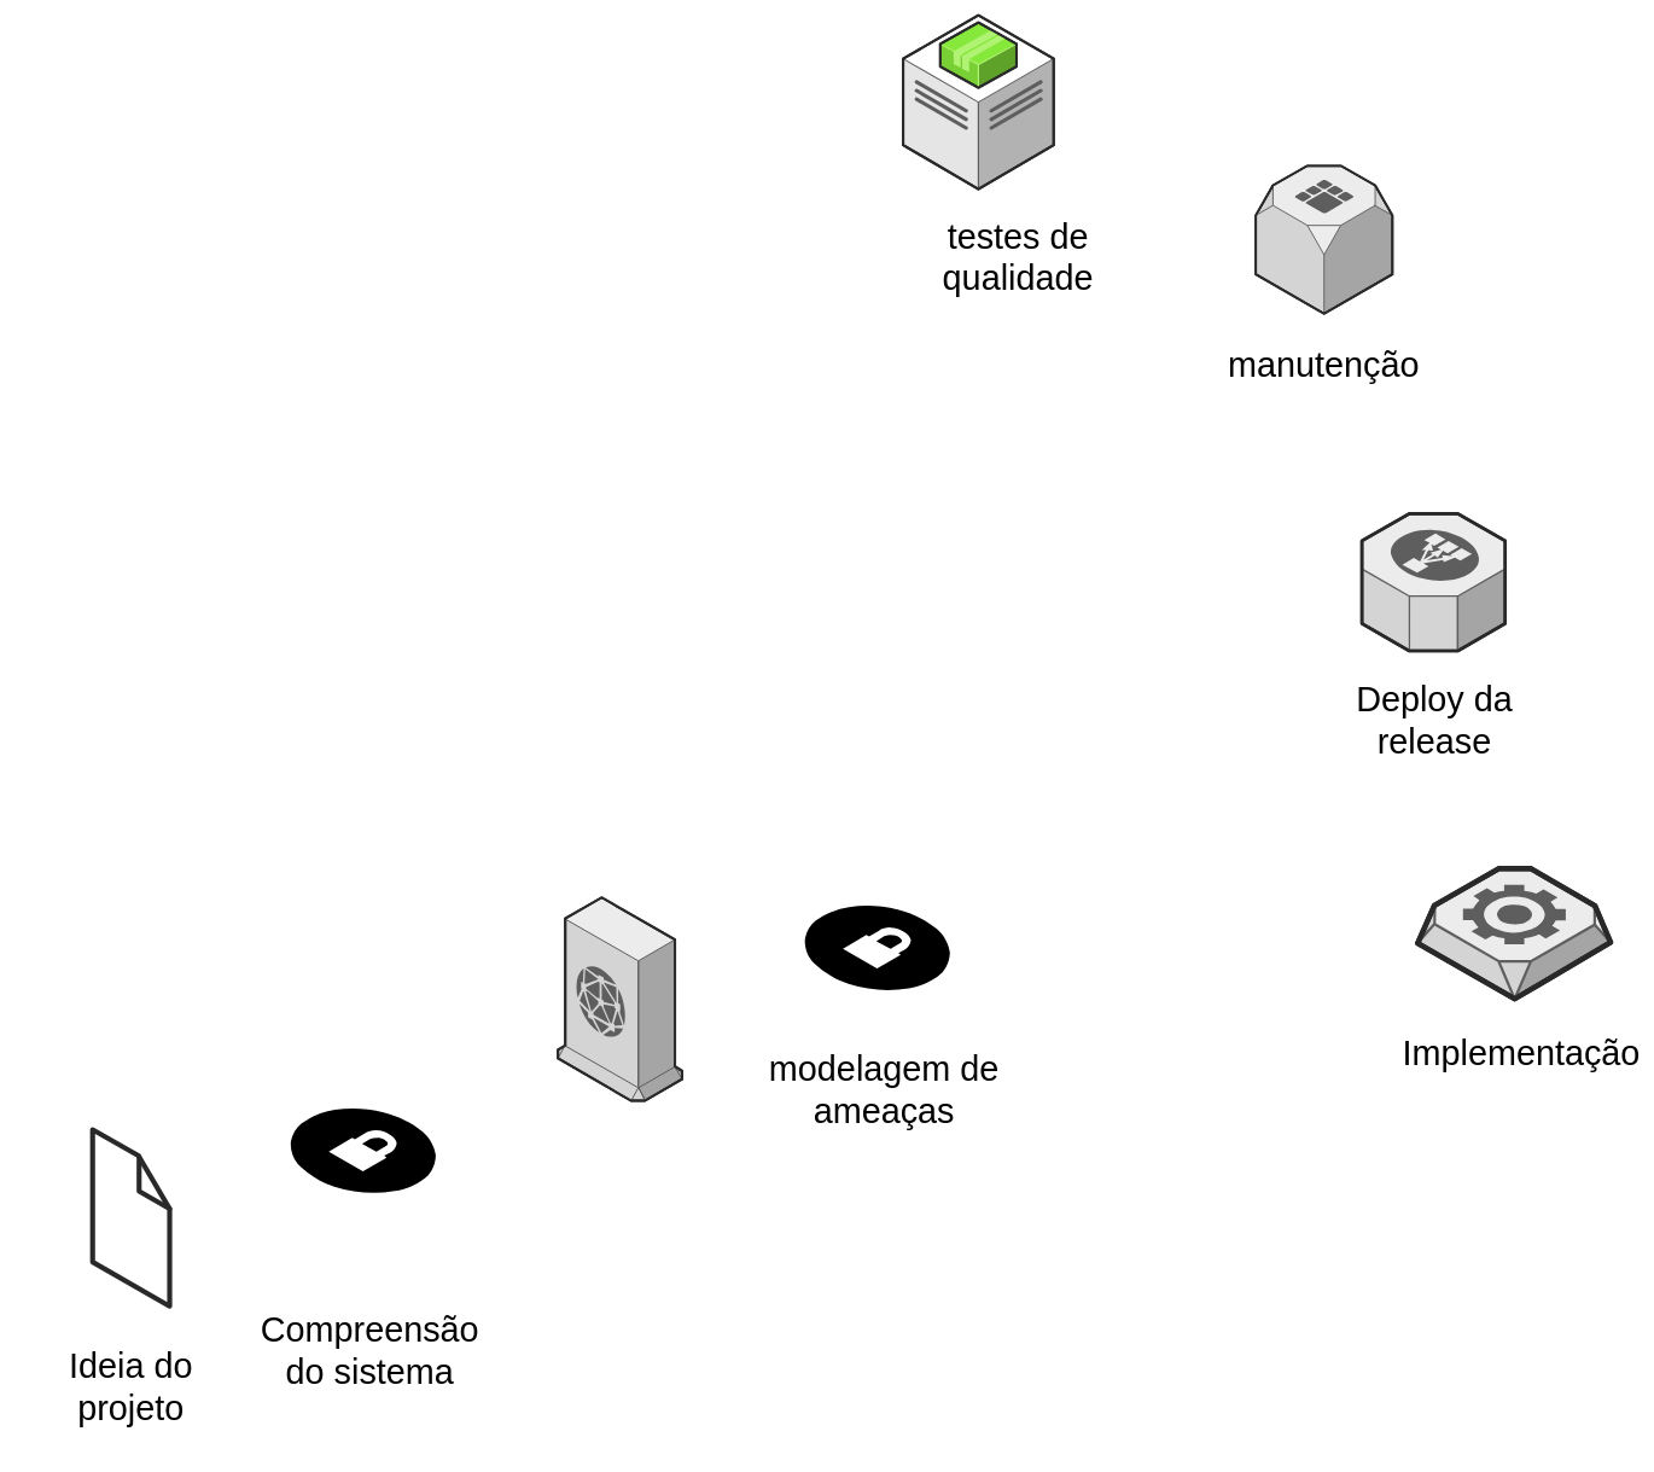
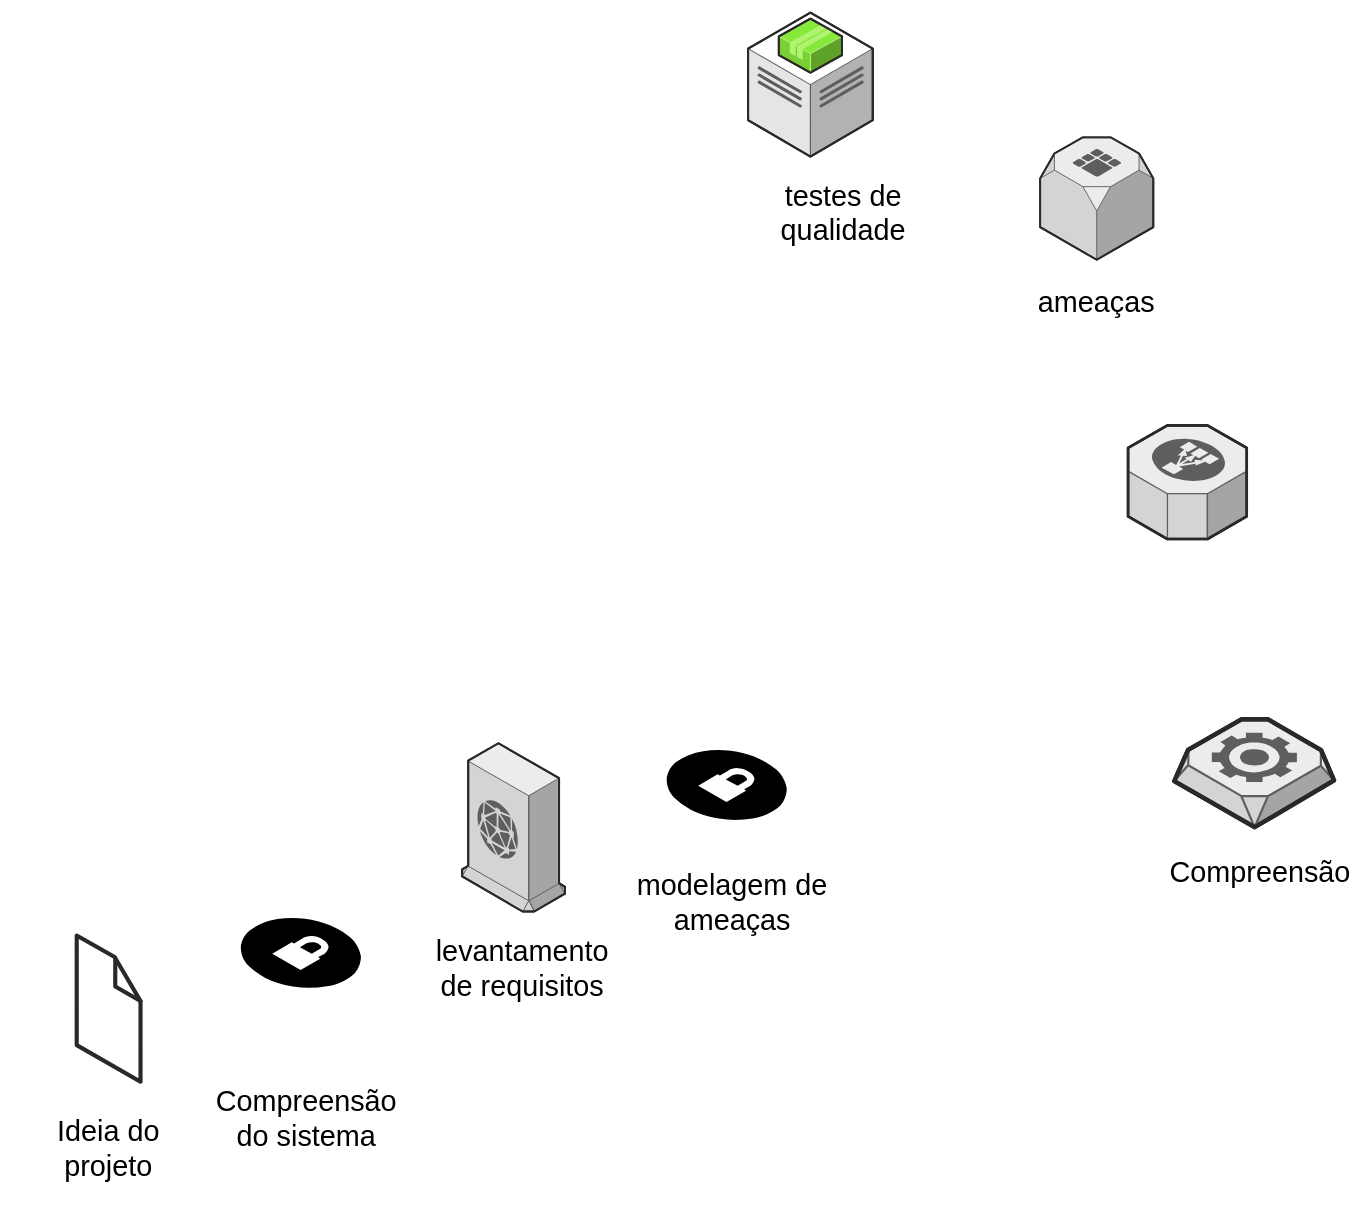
  <mxCell id="0" />
  <mxCell id="1" parent="0" />
  <mxCell id="2" value="" style="verticalLabelPosition=bottom;html=1;verticalAlign=top;strokeWidth=1;align=center;outlineConnect=0;dashed=0;outlineConnect=0;shape=mxgraph.aws3d.file;aspect=fixed;strokeColor=#292929;" vertex="1" parent="1"><mxGeometry x="127.4" y="1558.5" width="106.37" height="243.82" as="geometry" /></mxCell>
  <mxCell id="3" value="&lt;font style=&quot;font-size: 48px&quot;&gt;Ideia do projeto&lt;/font&gt;" style="text;html=1;strokeColor=none;fillColor=none;align=center;verticalAlign=middle;whiteSpace=wrap;rounded=0;" vertex="1" parent="1"><mxGeometry x="20" y="1818.5" width="321.18" height="190" as="geometry" /></mxCell>
  <mxCell id="4" value="" style="verticalLabelPosition=bottom;html=1;verticalAlign=top;strokeWidth=1;align=center;outlineConnect=0;dashed=0;outlineConnect=0;shape=mxgraph.aws3d.cloudfront;fillColor=#ECECEC;strokeColor=#5E5E5E;aspect=fixed;" vertex="1" parent="1"><mxGeometry x="769.98" y="1238" width="171.47" height="280.5" as="geometry" /></mxCell>
  <mxCell id="5" value="" style="verticalLabelPosition=bottom;html=1;verticalAlign=top;strokeWidth=1;align=center;outlineConnect=0;dashed=0;outlineConnect=0;shape=mxgraph.aws3d.elasticLoadBalancing;fillColor=#ECECEC;strokeColor=#5E5E5E;aspect=fixed;" vertex="1" parent="1"><mxGeometry x="1880.18" y="708" width="197.82" height="189.59" as="geometry" /></mxCell>
  <mxCell id="6" value="" style="verticalLabelPosition=bottom;html=1;verticalAlign=top;strokeWidth=1;align=center;outlineConnect=0;dashed=0;outlineConnect=0;shape=mxgraph.aws3d.worker;fillColor=#ECECEC;strokeColor=#5E5E5E;aspect=fixed;" vertex="1" parent="1"><mxGeometry x="1957.15" y="1198" width="266.4" height="180" as="geometry" /></mxCell>
  <mxCell id="7" value="" style="verticalLabelPosition=bottom;html=1;verticalAlign=top;strokeWidth=1;align=center;outlineConnect=0;dashed=0;outlineConnect=0;shape=mxgraph.aws3d.dataCenter;strokeColor=#5E5E5E;aspect=fixed;" vertex="1" parent="1"><mxGeometry x="1246.64" y="20" width="207.89" height="240" as="geometry" /></mxCell>
  <mxCell id="8" value="" style="verticalLabelPosition=bottom;html=1;verticalAlign=top;strokeWidth=1;align=center;outlineConnect=0;dashed=0;outlineConnect=0;shape=mxgraph.aws3d.application2;fillColor=#86E83A;strokeColor=#B0F373;aspect=fixed;" vertex="1" parent="1"><mxGeometry x="1297.95" y="30" width="105.28" height="90" as="geometry" /></mxCell>
- <mxCell id="10" value="&lt;font style=&quot;font-size: 48px&quot;&gt;Implementação&lt;br&gt;&lt;/font&gt;" style="text;html=1;strokeColor=none;fillColor=none;align=center;verticalAlign=middle;whiteSpace=wrap;rounded=0;" vertex="1" parent="1"><mxGeometry x="1940" y="1358" width="321.18" height="190" as="geometry" /></mxCell>
+ <mxCell id="9" value="&lt;font style=&quot;font-size: 48px&quot;&gt;levantamento de requisitos&lt;br&gt;&lt;br&gt;&lt;/font&gt;" style="text;html=1;strokeColor=none;fillColor=none;align=center;verticalAlign=middle;whiteSpace=wrap;rounded=0;" vertex="1" parent="1"><mxGeometry x="710" y="1548" width="321.18" height="190" as="geometry" /></mxCell>
+ <mxCell id="10" value="&lt;font style=&quot;font-size: 48px&quot;&gt;Compreensão&lt;br&gt;&lt;/font&gt;" style="text;html=1;strokeColor=none;fillColor=none;align=center;verticalAlign=middle;whiteSpace=wrap;rounded=0;" vertex="1" parent="1"><mxGeometry x="1940" y="1358" width="321.18" height="190" as="geometry" /></mxCell>
  <mxCell id="11" value="&lt;font style=&quot;font-size: 48px&quot;&gt;testes de qualidade&lt;br&gt;&lt;br&gt;&lt;/font&gt;" style="text;html=1;strokeColor=none;fillColor=none;align=center;verticalAlign=middle;whiteSpace=wrap;rounded=0;" vertex="1" parent="1"><mxGeometry x="1245" y="288" width="321.18" height="190" as="geometry" /></mxCell>
- <mxCell id="12" value="&lt;font style=&quot;font-size: 48px&quot;&gt;Deploy da release&lt;br&gt;&lt;br&gt;&lt;/font&gt;" style="text;html=1;strokeColor=none;fillColor=none;align=center;verticalAlign=middle;whiteSpace=wrap;rounded=0;" vertex="1" parent="1"><mxGeometry x="1820" y="927.79" width="321.18" height="190" as="geometry" /></mxCell>
  <mxCell id="13" value="" style="verticalLabelPosition=bottom;html=1;verticalAlign=top;strokeWidth=1;align=center;outlineConnect=0;dashed=0;outlineConnect=0;shape=mxgraph.aws3d.elasticMapReduce;fillColor=#ECECEC;strokeColor=#5E5E5E;aspect=fixed;" vertex="1" parent="1"><mxGeometry x="1733.59" y="228" width="188.67" height="204" as="geometry" /></mxCell>
- <mxCell id="14" value="&lt;font style=&quot;font-size: 48px&quot;&gt;manutenção&lt;br&gt;&lt;/font&gt;" style="text;html=1;strokeColor=none;fillColor=none;align=center;verticalAlign=middle;whiteSpace=wrap;rounded=0;" vertex="1" parent="1"><mxGeometry x="1667.34" y="408" width="321.18" height="190" as="geometry" /></mxCell>
+ <mxCell id="14" value="&lt;font style=&quot;font-size: 48px&quot;&gt;ameaças&lt;br&gt;&lt;/font&gt;" style="text;html=1;strokeColor=none;fillColor=none;align=center;verticalAlign=middle;whiteSpace=wrap;rounded=0;" vertex="1" parent="1"><mxGeometry x="1667.34" y="408" width="321.18" height="190" as="geometry" /></mxCell>
  <mxCell id="15" value="" style="verticalLabelPosition=bottom;html=1;verticalAlign=top;strokeWidth=1;align=center;outlineConnect=0;dashed=0;outlineConnect=0;shape=mxgraph.aws3d.secureConnection;fillColor=#000000;strokeColor=#ffffff;aspect=fixed;" vertex="1" parent="1"><mxGeometry x="400" y="1528" width="201.18" height="120" as="geometry" /></mxCell>
  <mxCell id="16" value="&lt;font style=&quot;font-size: 48px&quot;&gt;Compreensão do sistema&lt;br&gt;&lt;br&gt;&lt;/font&gt;" style="text;html=1;strokeColor=none;fillColor=none;align=center;verticalAlign=middle;whiteSpace=wrap;rounded=0;" vertex="1" parent="1"><mxGeometry x="350" y="1798" width="321.18" height="190" as="geometry" /></mxCell>
  <mxCell id="17" value="" style="verticalLabelPosition=bottom;html=1;verticalAlign=top;strokeWidth=1;align=center;outlineConnect=0;dashed=0;outlineConnect=0;shape=mxgraph.aws3d.secureConnection;fillColor=#000000;strokeColor=#ffffff;aspect=fixed;" vertex="1" parent="1"><mxGeometry x="1110" y="1248" width="201.18" height="120" as="geometry" /></mxCell>
  <mxCell id="18" value="&lt;font style=&quot;font-size: 48px&quot;&gt;modelagem de ameaças&lt;br&gt;&lt;/font&gt;" style="text;html=1;strokeColor=none;fillColor=none;align=center;verticalAlign=middle;whiteSpace=wrap;rounded=0;" vertex="1" parent="1"><mxGeometry x="1060" y="1408" width="321.18" height="190" as="geometry" /></mxCell>
